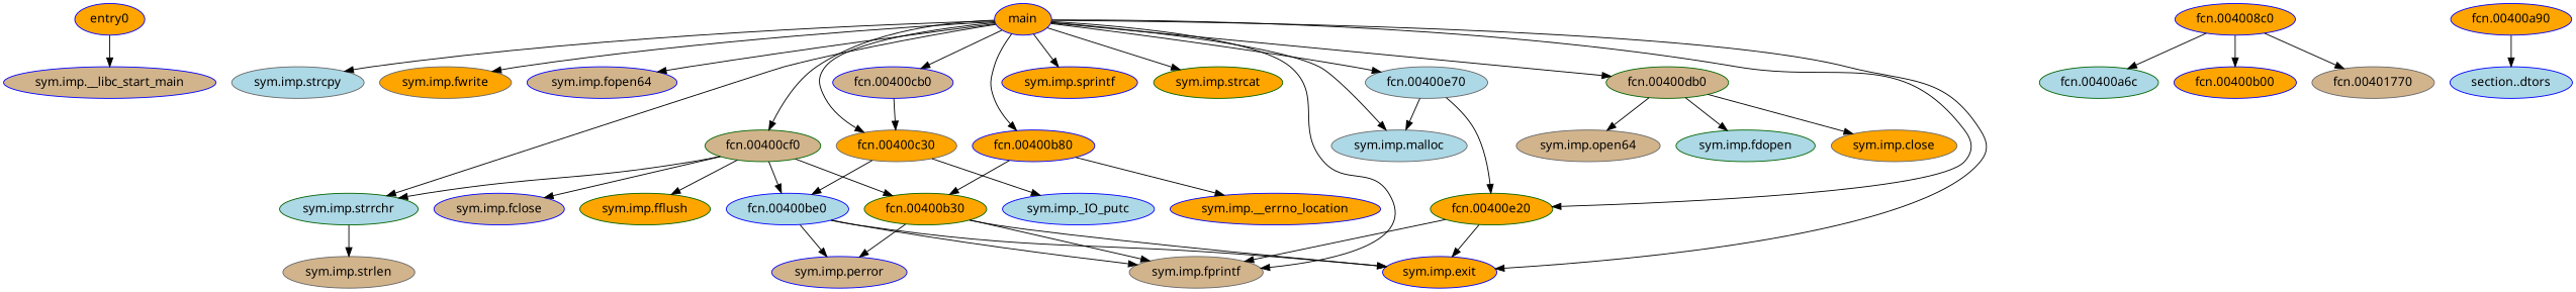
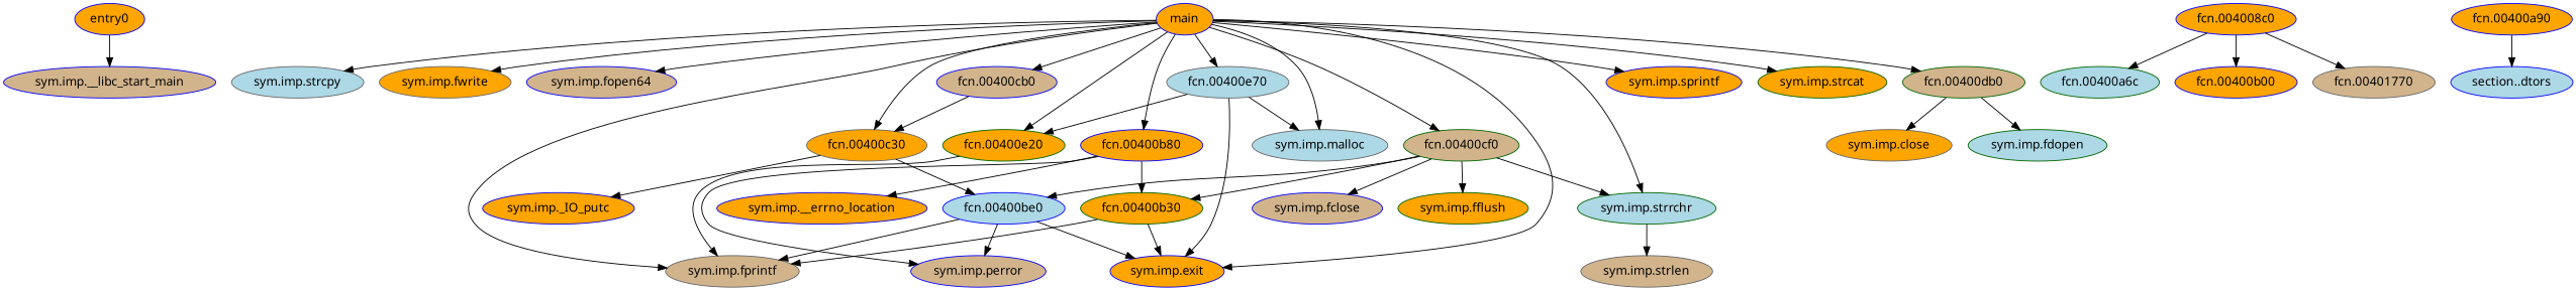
  digraph {
    fontname="Noto Sans"
    node [color=blue fillcolor=orange fontname="Noto Sans" style=filled]
    edge [fontname="Noto Sans"]
    n1 [label=entry0]
    n2 [fillcolor=tan label="sym.imp.__libc_start_main"]
    n3 [label=main]
    n4 [color=gray40 fillcolor=lightblue label="sym.imp.strcpy"]
    n5 [color=gray40 label="sym.imp.fwrite"]
    n6 [fillcolor=tan label="sym.imp.fopen64"]
    n7 [color=gray40 fillcolor=lightblue label="fcn.00400e70"]
    n8 [color=gray40 fillcolor=tan label="sym.imp.fprintf"]
    n9 [label="fcn.00400b80"]
    n10 [color=darkgreen fillcolor=tan label="fcn.00400cf0"]
    n11 [color=darkgreen fillcolor=lightblue label="sym.imp.strrchr"]
    n12 [label="sym.imp.sprintf"]
    n13 [color=darkgreen label="sym.imp.strcat"]
    n14 [color=darkgreen fillcolor=tan label="fcn.00400db0"]
    n15 [color=gray40 fillcolor=lightblue label="sym.imp.malloc"]
    n16 [fillcolor=tan label="fcn.00400cb0"]
    n17 [color=gray40 label="fcn.00400c30"]
    n18 [color=darkgreen label="fcn.00400e20"]
    n19 [label="sym.imp.exit"]
    n20 [color=gray40 fillcolor=tan label="sym.imp.strlen"]
    n21 [color=darkgreen label="fcn.00400b30"]
    n22 [label="sym.imp.__errno_location"]
    n23 [fillcolor=lightblue label="fcn.00400be0"]
    n24 [fillcolor=tan label="sym.imp.fclose"]
    n25 [color=darkgreen label="sym.imp.fflush"]
-   n26 [color=gray40 fillcolor=tan label="sym.imp.open64"]
    n27 [color=darkgreen fillcolor=lightblue label="sym.imp.fdopen"]
    n28 [color=gray40 label="sym.imp.close"]
-   n29 [fillcolor=lightblue label="sym.imp._IO_putc"]
+   n29 [label="sym.imp._IO_putc"]
    n30 [fillcolor=tan label="sym.imp.perror"]
    n31 [label="fcn.004008c0"]
    n32 [color=darkgreen fillcolor=lightblue label="fcn.00400a6c"]
    n33 [label="fcn.00400b00"]
    n34 [color=gray40 fillcolor=tan label="fcn.00401770"]
    n35 [label="fcn.00400a90"]
    n36 [fillcolor=lightblue label="section..dtors"]
    n1 -> n2
    n3 -> n4
    n3 -> n5
    n3 -> n6
    n3 -> n7
    n3 -> n8
    n3 -> n9
    n3 -> n10
    n3 -> n11
    n3 -> n12
    n3 -> n13
    n3 -> n14
    n3 -> n15
    n3 -> n16
    n3 -> n17
    n3 -> n18
    n3 -> n19
    n7 -> n15
    n7 -> n18
    n9 -> n21
    n9 -> n22
    n10 -> n11
    n10 -> n21
    n10 -> n23
    n10 -> n24
    n10 -> n25
    n11 -> n20
-   n14 -> n26
    n14 -> n27
    n14 -> n28
    n16 -> n17
    n17 -> n23
    n17 -> n29
    n18 -> n8
-   n18 -> n19
+   n7 -> n19
    n21 -> n8
    n21 -> n19
-   n21 -> n30
+   n9 -> n30
    n23 -> n8
    n23 -> n19
    n23 -> n30
    n31 -> n32
    n31 -> n33
    n31 -> n34
    n35 -> n36
  }
